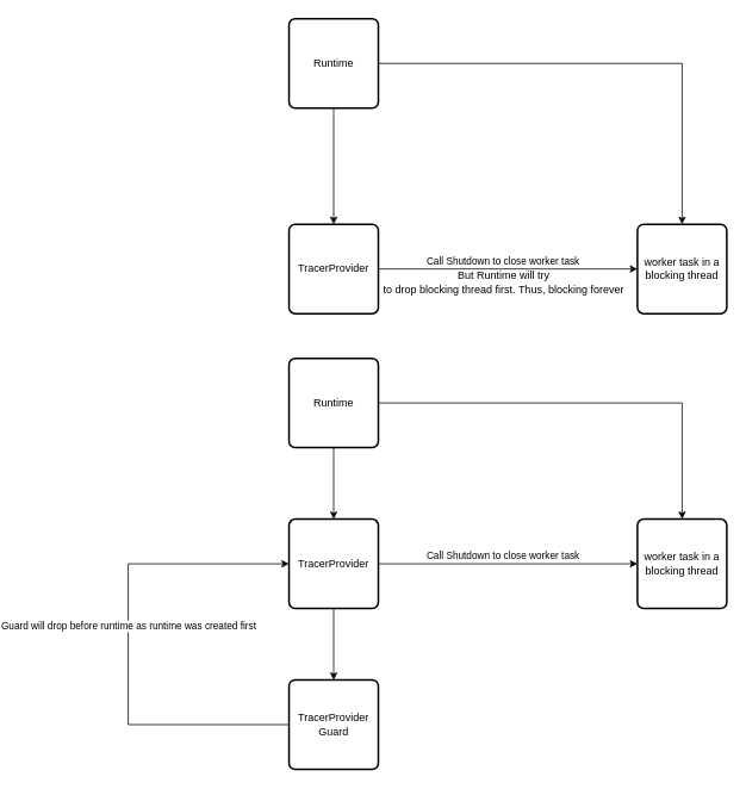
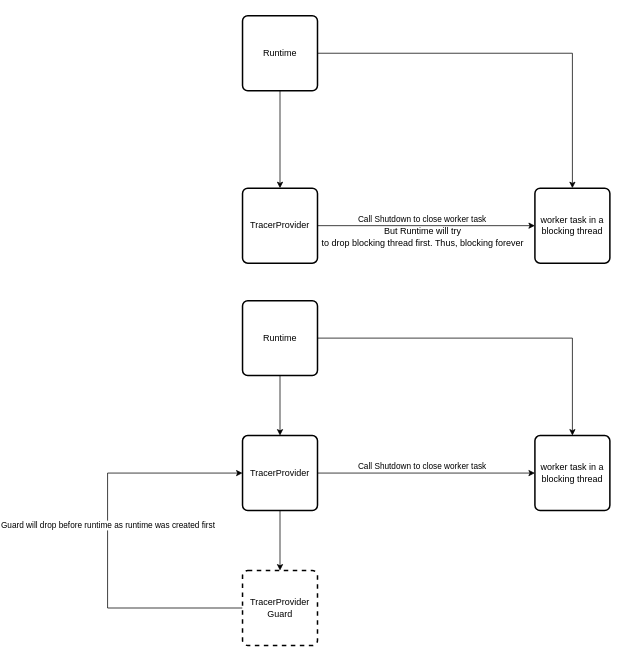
  <mxCell id="0" />
  <mxCell id="1" parent="0" />
  <mxCell id="2" value="" style="edgeStyle=orthogonalEdgeStyle;rounded=0;orthogonalLoop=1;jettySize=auto;html=1;" edge="1" parent="1" source="4" target="7"><mxGeometry relative="1" as="geometry" /></mxCell>
  <mxCell id="3" value="" style="edgeStyle=orthogonalEdgeStyle;rounded=0;orthogonalLoop=1;jettySize=auto;html=1;" edge="1" parent="1" source="4" target="8"><mxGeometry relative="1" as="geometry" /></mxCell>
  <mxCell id="4" value="Runtime" style="rounded=1;whiteSpace=wrap;html=1;absoluteArcSize=1;arcSize=14;strokeWidth=2;" vertex="1" parent="1"><mxGeometry x="200" y="20" width="100" height="100" as="geometry" /></mxCell>
  <mxCell id="5" style="edgeStyle=orthogonalEdgeStyle;rounded=0;orthogonalLoop=1;jettySize=auto;html=1;exitX=1;exitY=0.5;exitDx=0;exitDy=0;entryX=0;entryY=0.5;entryDx=0;entryDy=0;" edge="1" parent="1" source="7" target="8"><mxGeometry relative="1" as="geometry" /></mxCell>
  <mxCell id="6" value="Call Shutdown to close worker task&amp;nbsp;" style="edgeLabel;html=1;align=center;verticalAlign=middle;resizable=0;points=[];" vertex="1" connectable="0" parent="5"><mxGeometry x="-0.332" y="3" relative="1" as="geometry"><mxPoint x="43" y="-7" as="offset" /></mxGeometry></mxCell>
  <mxCell id="7" value="TracerProvider" style="rounded=1;whiteSpace=wrap;html=1;absoluteArcSize=1;arcSize=14;strokeWidth=2;" vertex="1" parent="1"><mxGeometry x="200" y="250" width="100" height="100" as="geometry" /></mxCell>
  <mxCell id="8" value="worker task in a blocking thread" style="rounded=1;whiteSpace=wrap;html=1;absoluteArcSize=1;arcSize=14;strokeWidth=2;" vertex="1" parent="1"><mxGeometry x="590" y="250" width="100" height="100" as="geometry" /></mxCell>
  <mxCell id="9" value="But Runtime will try&lt;br&gt;to drop blocking thread first. Thus, blocking forever" style="text;html=1;align=center;verticalAlign=middle;resizable=0;points=[];autosize=1;" vertex="1" parent="1"><mxGeometry x="300" y="300" width="280" height="30" as="geometry" /></mxCell>
  <mxCell id="10" value="" style="edgeStyle=orthogonalEdgeStyle;rounded=0;orthogonalLoop=1;jettySize=auto;html=1;" edge="1" parent="1" source="12" target="16"><mxGeometry relative="1" as="geometry" /></mxCell>
  <mxCell id="11" value="" style="edgeStyle=orthogonalEdgeStyle;rounded=0;orthogonalLoop=1;jettySize=auto;html=1;" edge="1" parent="1" source="12" target="17"><mxGeometry relative="1" as="geometry" /></mxCell>
  <mxCell id="12" value="Runtime" style="rounded=1;whiteSpace=wrap;html=1;absoluteArcSize=1;arcSize=14;strokeWidth=2;" vertex="1" parent="1"><mxGeometry x="200" y="400" width="100" height="100" as="geometry" /></mxCell>
  <mxCell id="13" style="edgeStyle=orthogonalEdgeStyle;rounded=0;orthogonalLoop=1;jettySize=auto;html=1;exitX=1;exitY=0.5;exitDx=0;exitDy=0;entryX=0;entryY=0.5;entryDx=0;entryDy=0;" edge="1" parent="1" source="16" target="17"><mxGeometry relative="1" as="geometry" /></mxCell>
  <mxCell id="14" value="Call Shutdown to close worker task&amp;nbsp;" style="edgeLabel;html=1;align=center;verticalAlign=middle;resizable=0;points=[];" vertex="1" connectable="0" parent="13"><mxGeometry x="-0.332" y="3" relative="1" as="geometry"><mxPoint x="43" y="-7" as="offset" /></mxGeometry></mxCell>
  <mxCell id="15" value="" style="edgeStyle=orthogonalEdgeStyle;rounded=0;orthogonalLoop=1;jettySize=auto;html=1;" edge="1" parent="1" source="16" target="20"><mxGeometry relative="1" as="geometry" /></mxCell>
  <mxCell id="16" value="TracerProvider" style="rounded=1;whiteSpace=wrap;html=1;absoluteArcSize=1;arcSize=14;strokeWidth=2;" vertex="1" parent="1"><mxGeometry x="200" y="580" width="100" height="100" as="geometry" /></mxCell>
  <mxCell id="17" value="worker task in a blocking thread" style="rounded=1;whiteSpace=wrap;html=1;absoluteArcSize=1;arcSize=14;strokeWidth=2;" vertex="1" parent="1"><mxGeometry x="590" y="580" width="100" height="100" as="geometry" /></mxCell>
  <mxCell id="18" style="edgeStyle=orthogonalEdgeStyle;rounded=0;orthogonalLoop=1;jettySize=auto;html=1;entryX=0;entryY=0.5;entryDx=0;entryDy=0;" edge="1" parent="1" source="20" target="16"><mxGeometry relative="1" as="geometry"><Array as="points"><mxPoint x="20" y="810" /><mxPoint x="20" y="630" /></Array></mxGeometry></mxCell>
  <mxCell id="19" value="Guard will drop before runtime as runtime was created first&amp;nbsp;" style="edgeLabel;html=1;align=center;verticalAlign=middle;resizable=0;points=[];" vertex="1" connectable="0" parent="18"><mxGeometry x="0.078" y="-1" relative="1" as="geometry"><mxPoint as="offset" /></mxGeometry></mxCell>
- <mxCell id="20" value="TracerProvider&lt;br&gt;Guard" style="rounded=1;whiteSpace=wrap;html=1;absoluteArcSize=1;arcSize=14;strokeWidth=2;" vertex="1" parent="1"><mxGeometry x="200" y="760" width="100" height="100" as="geometry" /></mxCell>
+ <mxCell id="20" value="TracerProvider&lt;br&gt;Guard" style="rounded=1;whiteSpace=wrap;html=1;absoluteArcSize=1;arcSize=14;strokeWidth=2;dashed=1;" vertex="1" parent="1"><mxGeometry x="200" y="760" width="100" height="100" as="geometry" /></mxCell>
